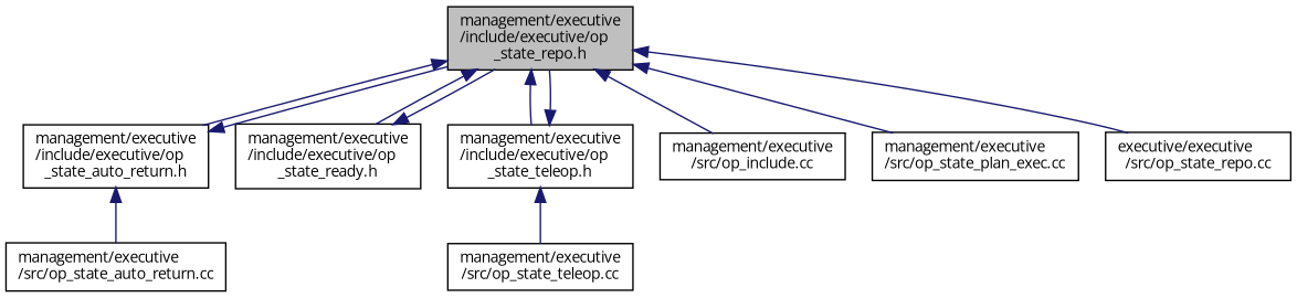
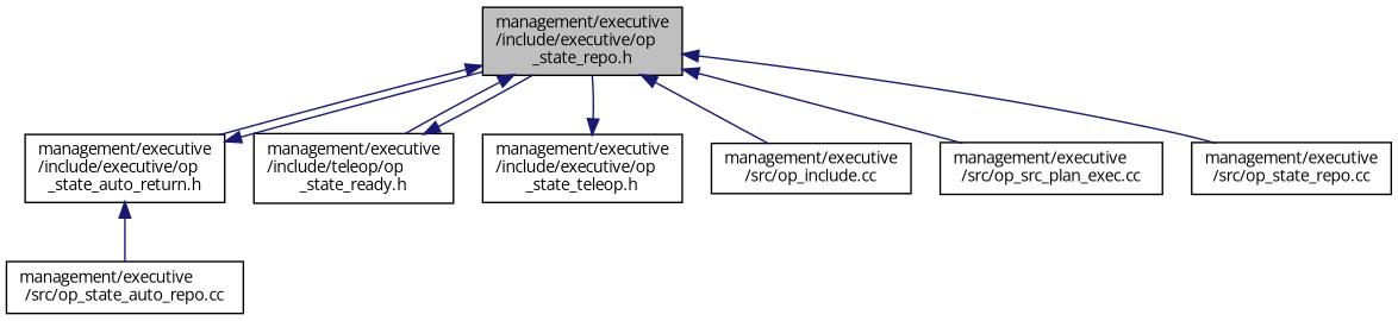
  digraph {
    fontname="Open Sans"
    node [color=black fillcolor=white fontname="Open Sans" fontsize=10 shape=record style=filled]
    edge [color=midnightblue dir=back fontname="Open Sans" fontsize=10 labelfontname=Helvetica labelfontsize=10 style=solid]
    n1 [fillcolor=grey75 fontcolor=black height=0.2 label="management/executive\l/include/executive/op\l_state_repo.h" width=0.4]
    n2 [height=0.2 label="management/executive\l/include/executive/op\l_state_auto_return.h" width=0.4]
-   n3 [height=0.2 label="management/executive\l/include/executive/op\l_state_ready.h" width=0.4]
+   n3 [height=0.2 label="management/executive\l/include/teleop/op\l_state_ready.h" width=0.4]
    n4 [height=0.2 label="management/executive\l/include/executive/op\l_state_teleop.h" width=0.4]
    n5 [height=0.2 label="management/executive\l/src/op_include.cc" width=0.4]
-   n6 [height=0.2 label="management/executive\l/src/op_state_plan_exec.cc" width=0.4]
-   n7 [height=0.2 label="executive/executive\l/src/op_state_repo.cc" width=0.4]
-   n8 [height=0.2 label="management/executive\l/src/op_state_auto_return.cc" width=0.4]
-   n9 [height=0.2 label="management/executive\l/src/op_state_teleop.cc" width=0.4]
+   n6 [height=0.2 label="management/executive\l/src/op_src_plan_exec.cc" width=0.4]
+   n7 [height=0.2 label="management/executive\l/src/op_state_repo.cc" width=0.4]
+   n8 [height=0.2 label="management/executive\l/src/op_state_auto_repo.cc" width=0.4]
    n1 -> n2
    n1 -> n3
-   n1 -> n4
    n1 -> n5
    n1 -> n6
    n1 -> n7
    n2 -> n1
    n2 -> n8
    n3 -> n1
    n4 -> n1
-   n4 -> n9
  }
